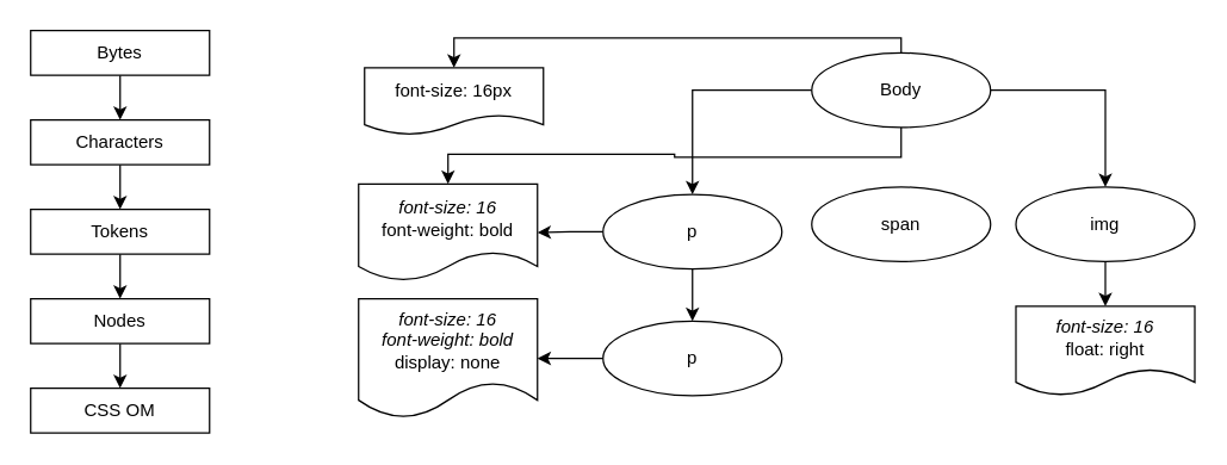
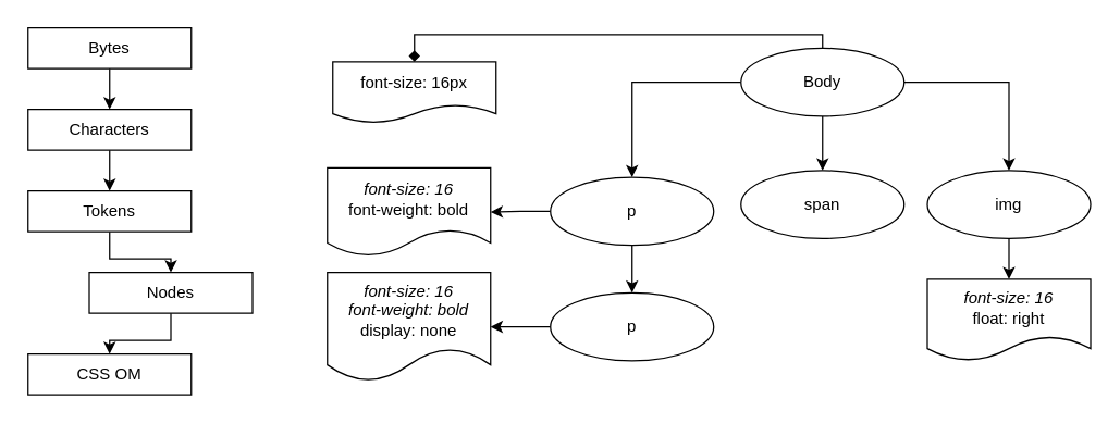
  <mxCell id="0" />
  <mxCell id="1" parent="0" />
- <mxCell id="2" style="edgeStyle=orthogonalEdgeStyle;rounded=0;orthogonalLoop=1;jettySize=auto;html=1;exitX=0.5;exitY=1;exitDx=0;exitDy=0;" edge="1" parent="1" source="6" target="15"><mxGeometry relative="1" as="geometry" /></mxCell>
+ <mxCell id="2" style="edgeStyle=orthogonalEdgeStyle;rounded=0;orthogonalLoop=1;jettySize=auto;html=1;exitX=0.5;exitY=1;exitDx=0;exitDy=0;entryX=0.5;entryY=0;entryDx=0;entryDy=0;" edge="1" parent="1" source="6" target="10"><mxGeometry relative="1" as="geometry" /></mxCell>
  <mxCell id="3" style="edgeStyle=orthogonalEdgeStyle;rounded=0;orthogonalLoop=1;jettySize=auto;html=1;exitX=0;exitY=0.5;exitDx=0;exitDy=0;entryX=0.5;entryY=0;entryDx=0;entryDy=0;" edge="1" parent="1" source="6" target="9"><mxGeometry relative="1" as="geometry" /></mxCell>
  <mxCell id="4" style="edgeStyle=orthogonalEdgeStyle;rounded=0;orthogonalLoop=1;jettySize=auto;html=1;entryX=0.5;entryY=0;entryDx=0;entryDy=0;" edge="1" parent="1" source="6" target="12"><mxGeometry relative="1" as="geometry" /></mxCell>
- <mxCell id="5" style="edgeStyle=orthogonalEdgeStyle;rounded=0;orthogonalLoop=1;jettySize=auto;html=1;entryX=0.5;entryY=0;entryDx=0;entryDy=0;" edge="1" parent="1" source="6" target="18"><mxGeometry relative="1" as="geometry"><Array as="points"><mxPoint x="604" y="25" /><mxPoint x="304" y="25" /></Array></mxGeometry></mxCell>
+ <mxCell id="5" style="edgeStyle=orthogonalEdgeStyle;rounded=0;orthogonalLoop=1;jettySize=auto;html=1;entryX=0.5;entryY=0;entryDx=0;entryDy=0;endArrow=diamond;" edge="1" parent="1" source="6" target="18"><mxGeometry relative="1" as="geometry"><Array as="points"><mxPoint x="604" y="25" /><mxPoint x="304" y="25" /></Array></mxGeometry></mxCell>
  <mxCell id="6" value="Body" style="ellipse;whiteSpace=wrap;html=1;" vertex="1" parent="1"><mxGeometry x="544" y="35" width="120" height="50" as="geometry" /></mxCell>
  <mxCell id="7" style="edgeStyle=orthogonalEdgeStyle;rounded=0;orthogonalLoop=1;jettySize=auto;html=1;entryX=0.5;entryY=0;entryDx=0;entryDy=0;" edge="1" parent="1" source="9" target="14"><mxGeometry relative="1" as="geometry" /></mxCell>
  <mxCell id="8" style="edgeStyle=orthogonalEdgeStyle;rounded=0;orthogonalLoop=1;jettySize=auto;html=1;" edge="1" parent="1" source="9" target="15"><mxGeometry relative="1" as="geometry" /></mxCell>
  <mxCell id="9" value="p" style="ellipse;whiteSpace=wrap;html=1;" vertex="1" parent="1"><mxGeometry x="404" y="130" width="120" height="50" as="geometry" /></mxCell>
  <mxCell id="10" value="span" style="ellipse;whiteSpace=wrap;html=1;" vertex="1" parent="1"><mxGeometry x="544" y="125" width="120" height="50" as="geometry" /></mxCell>
  <mxCell id="11" style="edgeStyle=orthogonalEdgeStyle;rounded=0;orthogonalLoop=1;jettySize=auto;html=1;entryX=0.5;entryY=0;entryDx=0;entryDy=0;" edge="1" parent="1" source="12" target="17"><mxGeometry relative="1" as="geometry" /></mxCell>
  <mxCell id="12" value="img" style="ellipse;whiteSpace=wrap;html=1;" vertex="1" parent="1"><mxGeometry x="681" y="125" width="120" height="50" as="geometry" /></mxCell>
  <mxCell id="13" style="edgeStyle=orthogonalEdgeStyle;rounded=0;orthogonalLoop=1;jettySize=auto;html=1;" edge="1" parent="1" source="14" target="16"><mxGeometry relative="1" as="geometry" /></mxCell>
  <mxCell id="14" value="p" style="ellipse;whiteSpace=wrap;html=1;" vertex="1" parent="1"><mxGeometry x="404" y="215" width="120" height="50" as="geometry" /></mxCell>
  <mxCell id="15" value="&lt;i&gt;font-size: 16&lt;/i&gt;&lt;br&gt;font-weight: bold" style="shape=document;whiteSpace=wrap;html=1;boundedLbl=1;" vertex="1" parent="1"><mxGeometry x="240" y="123" width="120" height="65" as="geometry" /></mxCell>
  <mxCell id="16" value="&lt;i&gt;font-size: 16&lt;br&gt;font-weight: bold&lt;/i&gt;&lt;br&gt;display: none" style="shape=document;whiteSpace=wrap;html=1;boundedLbl=1;" vertex="1" parent="1"><mxGeometry x="240" y="200" width="120" height="80" as="geometry" /></mxCell>
  <mxCell id="17" value="&lt;i&gt;font-size: 16&lt;/i&gt;&lt;div&gt;float: right&lt;/div&gt;" style="shape=document;whiteSpace=wrap;html=1;boundedLbl=1;" vertex="1" parent="1"><mxGeometry x="681" y="205" width="120" height="60" as="geometry" /></mxCell>
  <mxCell id="18" value="font-size: 16px" style="shape=document;whiteSpace=wrap;html=1;boundedLbl=1;" vertex="1" parent="1"><mxGeometry x="244" y="45" width="120" height="45" as="geometry" /></mxCell>
  <mxCell id="19" style="edgeStyle=orthogonalEdgeStyle;rounded=0;orthogonalLoop=1;jettySize=auto;html=1;entryX=0.5;entryY=0;entryDx=0;entryDy=0;" edge="1" parent="1" source="20" target="22"><mxGeometry relative="1" as="geometry" /></mxCell>
  <mxCell id="20" value="Bytes" style="rounded=0;whiteSpace=wrap;html=1;" vertex="1" parent="1"><mxGeometry x="20" y="20" width="120" height="30" as="geometry" /></mxCell>
  <mxCell id="21" style="edgeStyle=orthogonalEdgeStyle;rounded=0;orthogonalLoop=1;jettySize=auto;html=1;entryX=0.5;entryY=0;entryDx=0;entryDy=0;" edge="1" parent="1" source="22" target="24"><mxGeometry relative="1" as="geometry" /></mxCell>
  <mxCell id="22" value="Characters" style="rounded=0;whiteSpace=wrap;html=1;" vertex="1" parent="1"><mxGeometry x="20" y="80" width="120" height="30" as="geometry" /></mxCell>
  <mxCell id="23" style="edgeStyle=orthogonalEdgeStyle;rounded=0;orthogonalLoop=1;jettySize=auto;html=1;entryX=0.5;entryY=0;entryDx=0;entryDy=0;" edge="1" parent="1" source="24" target="26"><mxGeometry relative="1" as="geometry" /></mxCell>
  <mxCell id="24" value="Tokens" style="rounded=0;whiteSpace=wrap;html=1;" vertex="1" parent="1"><mxGeometry x="20" y="140" width="120" height="30" as="geometry" /></mxCell>
  <mxCell id="25" style="edgeStyle=orthogonalEdgeStyle;rounded=0;orthogonalLoop=1;jettySize=auto;html=1;entryX=0.5;entryY=0;entryDx=0;entryDy=0;" edge="1" parent="1" source="26" target="27"><mxGeometry relative="1" as="geometry" /></mxCell>
- <mxCell id="26" value="Nodes" style="rounded=0;whiteSpace=wrap;html=1;" vertex="1" parent="1"><mxGeometry x="20" y="200" width="120" height="30" as="geometry" /></mxCell>
+ <mxCell id="26" value="Nodes" style="rounded=0;whiteSpace=wrap;html=1;" vertex="1" parent="1"><mxGeometry x="65" y="200" width="120" height="30" as="geometry" /></mxCell>
  <mxCell id="27" value="CSS OM" style="rounded=0;whiteSpace=wrap;html=1;" vertex="1" parent="1"><mxGeometry x="20" y="260" width="120" height="30" as="geometry" /></mxCell>
